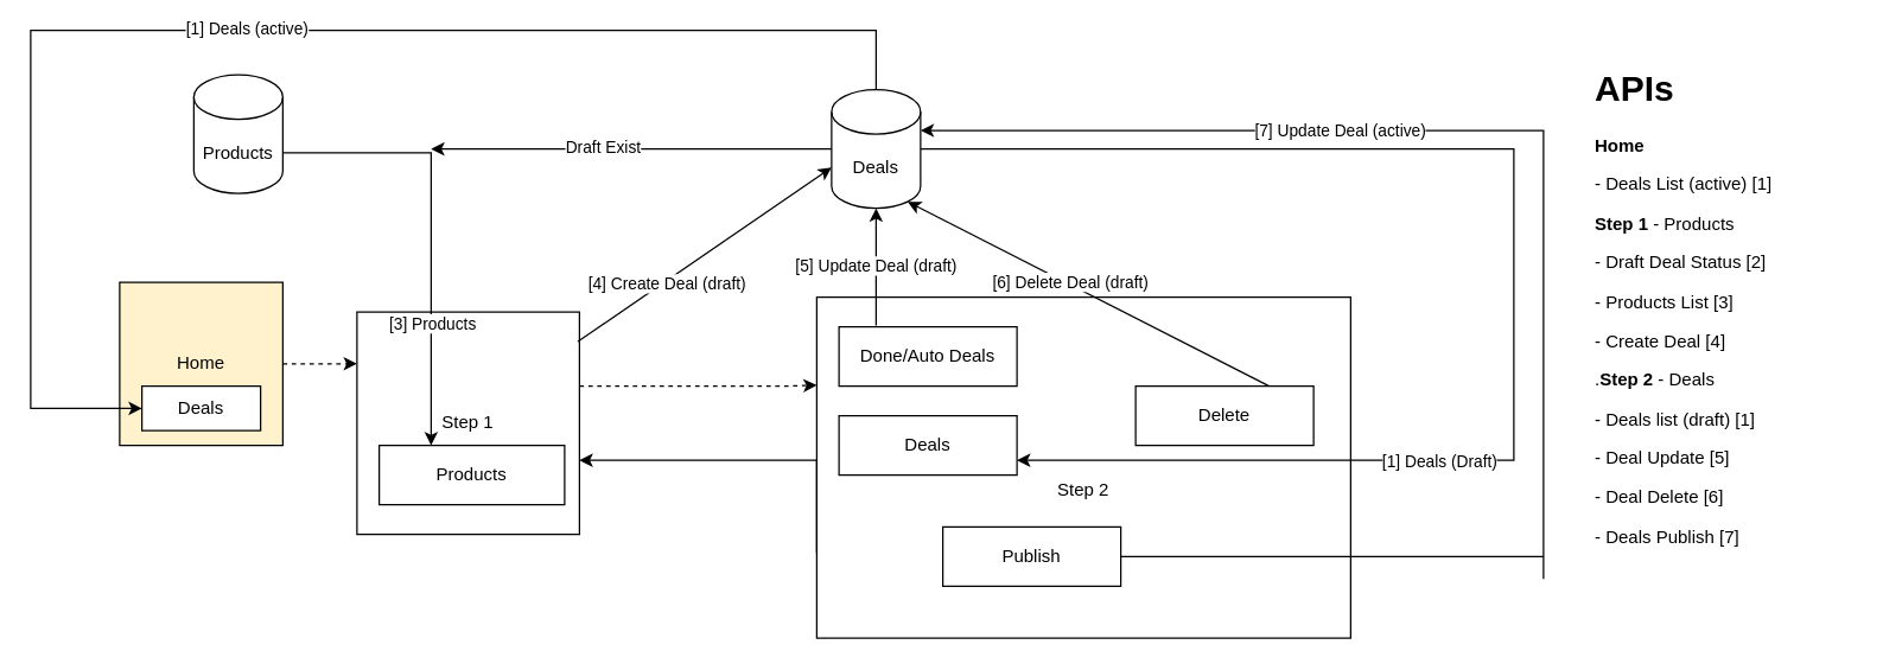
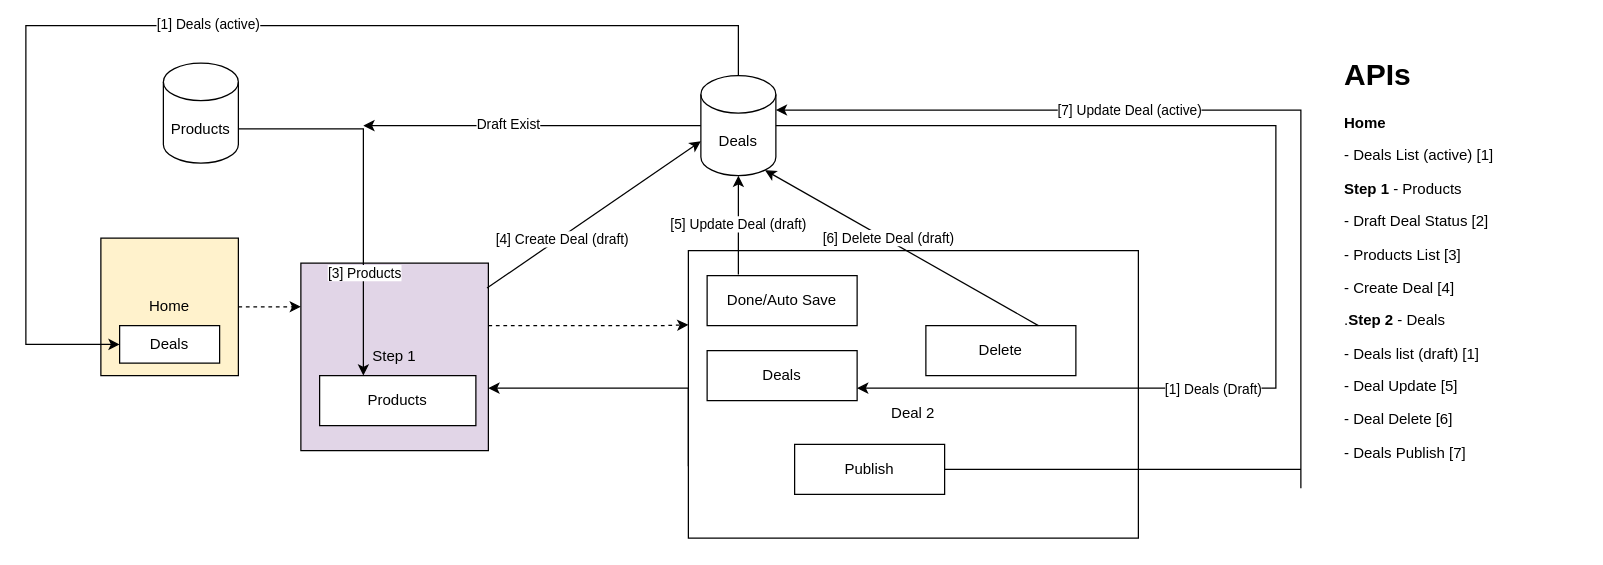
  <mxCell id="0" />
  <mxCell id="1" parent="0" />
  <mxCell id="2" value="Products" style="shape=cylinder3;whiteSpace=wrap;html=1;boundedLbl=1;backgroundOutline=1;size=15;" parent="1" vertex="1"><mxGeometry x="130" y="50" width="60" height="80" as="geometry" /></mxCell>
  <mxCell id="3" value="Deals" style="shape=cylinder3;whiteSpace=wrap;html=1;boundedLbl=1;backgroundOutline=1;size=15;" parent="1" vertex="1"><mxGeometry x="560" y="60" width="60" height="80" as="geometry" /></mxCell>
  <mxCell id="4" value="Home" style="whiteSpace=wrap;html=1;aspect=fixed;fillColor=#fff2cc;" parent="1" vertex="1"><mxGeometry x="80" y="190" width="110" height="110" as="geometry" /></mxCell>
  <mxCell id="5" value="" style="edgeStyle=orthogonalEdgeStyle;rounded=0;orthogonalLoop=1;jettySize=auto;html=1;entryX=0;entryY=0.5;entryDx=0;entryDy=0;exitX=0.5;exitY=0;exitDx=0;exitDy=0;exitPerimeter=0;" parent="1" source="3" target="7" edge="1"><mxGeometry relative="1" as="geometry"><mxPoint x="100" y="100" as="sourcePoint" /><mxPoint x="40" y="280" as="targetPoint" /><Array as="points"><mxPoint x="590" y="20" /><mxPoint x="20" y="20" /><mxPoint x="20" y="275" /></Array></mxGeometry></mxCell>
  <mxCell id="6" value="[1] Deals (active)" style="edgeLabel;html=1;align=center;verticalAlign=middle;resizable=0;points=[];" parent="5" vertex="1" connectable="0"><mxGeometry x="-0.01" y="-2" relative="1" as="geometry"><mxPoint as="offset" /></mxGeometry></mxCell>
  <mxCell id="7" value="Deals" style="rounded=0;whiteSpace=wrap;html=1;" parent="1" vertex="1"><mxGeometry x="95" y="260" width="80" height="30" as="geometry" /></mxCell>
- <mxCell id="8" value="Step 1" style="rounded=0;whiteSpace=wrap;html=1;" parent="1" vertex="1"><mxGeometry x="240" y="210" width="150" height="150" as="geometry" /></mxCell>
+ <mxCell id="8" value="Step 1" style="rounded=0;whiteSpace=wrap;html=1;fillColor=#e1d5e7;" parent="1" vertex="1"><mxGeometry x="240" y="210" width="150" height="150" as="geometry" /></mxCell>
  <mxCell id="9" value="Products" style="rounded=0;whiteSpace=wrap;html=1;" parent="1" vertex="1"><mxGeometry x="255" y="300" width="125" height="40" as="geometry" /></mxCell>
  <mxCell id="10" value="" style="edgeStyle=orthogonalEdgeStyle;rounded=0;orthogonalLoop=1;jettySize=auto;html=1;exitX=1;exitY=0;exitDx=0;exitDy=52.5;exitPerimeter=0;" parent="1" source="2" edge="1"><mxGeometry relative="1" as="geometry"><mxPoint x="600" y="70" as="sourcePoint" /><mxPoint x="290" y="300" as="targetPoint" /><Array as="points"><mxPoint x="290" y="103" /></Array></mxGeometry></mxCell>
  <mxCell id="11" value="[3] Products" style="edgeLabel;html=1;align=center;verticalAlign=middle;resizable=0;points=[];" parent="10" vertex="1" connectable="0"><mxGeometry x="0.447" relative="1" as="geometry"><mxPoint as="offset" /></mxGeometry></mxCell>
- <mxCell id="12" value="&lt;br&gt;&lt;br&gt;Step 2" style="rounded=0;whiteSpace=wrap;html=1;" parent="1" vertex="1"><mxGeometry x="550" y="200" width="360" height="230" as="geometry" /></mxCell>
+ <mxCell id="12" value="&lt;br&gt;&lt;br&gt;Deal 2" style="rounded=0;whiteSpace=wrap;html=1;" parent="1" vertex="1"><mxGeometry x="550" y="200" width="360" height="230" as="geometry" /></mxCell>
  <mxCell id="13" value="" style="edgeStyle=orthogonalEdgeStyle;rounded=0;orthogonalLoop=1;jettySize=auto;html=1;exitX=0;exitY=0.75;exitDx=0;exitDy=0;" parent="1" source="12" edge="1"><mxGeometry relative="1" as="geometry"><mxPoint x="540" y="310" as="sourcePoint" /><mxPoint x="390" y="310" as="targetPoint" /><Array as="points"><mxPoint x="550" y="310" /></Array></mxGeometry></mxCell>
  <mxCell id="14" value="" style="edgeStyle=orthogonalEdgeStyle;rounded=0;orthogonalLoop=1;jettySize=auto;html=1;entryX=0;entryY=0.258;entryDx=0;entryDy=0;entryPerimeter=0;dashed=1;" parent="1" source="8" target="12" edge="1"><mxGeometry relative="1" as="geometry"><mxPoint x="470" y="257.5" as="sourcePoint" /><mxPoint x="550" y="257" as="targetPoint" /><Array as="points"><mxPoint x="530" y="260" /><mxPoint x="540" y="259" /></Array></mxGeometry></mxCell>
  <mxCell id="15" value="[4] Create Deal (draft)" style="endArrow=classic;html=1;entryX=0;entryY=0;entryDx=0;entryDy=52.5;entryPerimeter=0;exitX=0.993;exitY=0.133;exitDx=0;exitDy=0;exitPerimeter=0;" parent="1" source="8" target="3" edge="1"><mxGeometry x="-0.304" y="-2" width="50" height="50" relative="1" as="geometry"><mxPoint x="450" y="260" as="sourcePoint" /><mxPoint x="420" y="240" as="targetPoint" /><Array as="points" /><mxPoint as="offset" /></mxGeometry></mxCell>
- <mxCell id="16" value="Done/Auto Deals" style="rounded=0;whiteSpace=wrap;html=1;" parent="1" vertex="1"><mxGeometry x="565" y="220" width="120" height="40" as="geometry" /></mxCell>
+ <mxCell id="16" value="Done/Auto Save" style="rounded=0;whiteSpace=wrap;html=1;" parent="1" vertex="1"><mxGeometry x="565" y="220" width="120" height="40" as="geometry" /></mxCell>
  <mxCell id="17" value="[5] Update Deal (draft)" style="endArrow=classic;html=1;entryX=0.5;entryY=1;entryDx=0;entryDy=0;entryPerimeter=0;" parent="1" target="3" edge="1"><mxGeometry width="50" height="50" relative="1" as="geometry"><mxPoint x="590" y="219" as="sourcePoint" /><mxPoint x="570" y="122.5" as="targetPoint" /><Array as="points" /></mxGeometry></mxCell>
  <mxCell id="18" value="Publish" style="rounded=0;whiteSpace=wrap;html=1;" parent="1" vertex="1"><mxGeometry x="635" y="355" width="120" height="40" as="geometry" /></mxCell>
  <mxCell id="19" value="" style="edgeStyle=orthogonalEdgeStyle;rounded=0;orthogonalLoop=1;jettySize=auto;html=1;exitX=1;exitY=0.5;exitDx=0;exitDy=0;entryX=1;entryY=0;entryDx=0;entryDy=27.5;entryPerimeter=0;" parent="1" source="18" target="3" edge="1"><mxGeometry relative="1" as="geometry"><mxPoint x="1020" y="110" as="sourcePoint" /><mxPoint x="750" y="310" as="targetPoint" /><Array as="points"><mxPoint x="1040" y="390" /><mxPoint x="1040" y="88" /><mxPoint x="650" y="88" /></Array></mxGeometry></mxCell>
  <mxCell id="20" value="[7] Update Deal (active)" style="edgeLabel;html=1;align=center;verticalAlign=middle;resizable=0;points=[];" parent="19" vertex="1" connectable="0"><mxGeometry x="0.447" relative="1" as="geometry"><mxPoint as="offset" /></mxGeometry></mxCell>
  <mxCell id="21" value="" style="endArrow=classic;html=1;exitX=1;exitY=0.5;exitDx=0;exitDy=0;entryX=0;entryY=0.233;entryDx=0;entryDy=0;entryPerimeter=0;dashed=1;" parent="1" source="4" target="8" edge="1"><mxGeometry width="50" height="50" relative="1" as="geometry"><mxPoint x="460" y="260" as="sourcePoint" /><mxPoint x="510" y="210" as="targetPoint" /></mxGeometry></mxCell>
  <mxCell id="22" value="Deals" style="rounded=0;whiteSpace=wrap;html=1;" parent="1" vertex="1"><mxGeometry x="565" y="280" width="120" height="40" as="geometry" /></mxCell>
  <mxCell id="23" value="" style="edgeStyle=orthogonalEdgeStyle;rounded=0;orthogonalLoop=1;jettySize=auto;html=1;exitX=1;exitY=0.5;exitDx=0;exitDy=0;exitPerimeter=0;entryX=1;entryY=0.75;entryDx=0;entryDy=0;" parent="1" source="3" target="22" edge="1"><mxGeometry relative="1" as="geometry"><mxPoint x="770" y="160" as="sourcePoint" /><mxPoint x="900" y="260" as="targetPoint" /><Array as="points"><mxPoint x="1020" y="100" /><mxPoint x="1020" y="310" /></Array></mxGeometry></mxCell>
  <mxCell id="24" value="[1] Deals (Draft)" style="edgeLabel;html=1;align=center;verticalAlign=middle;resizable=0;points=[];" parent="23" vertex="1" connectable="0"><mxGeometry x="0.447" relative="1" as="geometry"><mxPoint x="23" as="offset" /></mxGeometry></mxCell>
- <mxCell id="25" value="Delete" style="rounded=0;whiteSpace=wrap;html=1;" parent="1" vertex="1"><mxGeometry x="765" y="260" width="120" height="40" as="geometry" /></mxCell>
+ <mxCell id="25" value="Delete" style="rounded=0;whiteSpace=wrap;html=1;" parent="1" vertex="1"><mxGeometry x="740" y="260" width="120" height="40" as="geometry" /></mxCell>
  <mxCell id="26" value="[6] Delete Deal (draft)" style="endArrow=classic;html=1;entryX=0.855;entryY=1;entryDx=0;entryDy=-4.35;entryPerimeter=0;exitX=0.75;exitY=0;exitDx=0;exitDy=0;" parent="1" source="25" target="3" edge="1"><mxGeometry x="0.104" y="-2" width="50" height="50" relative="1" as="geometry"><mxPoint x="790" y="180" as="sourcePoint" /><mxPoint x="630" y="122.5" as="targetPoint" /><Array as="points" /><mxPoint as="offset" /></mxGeometry></mxCell>
  <mxCell id="27" value="" style="endArrow=classic;html=1;exitX=0;exitY=0.5;exitDx=0;exitDy=0;exitPerimeter=0;" parent="1" source="3" edge="1"><mxGeometry width="50" height="50" relative="1" as="geometry"><mxPoint x="550" y="140" as="sourcePoint" /><mxPoint x="290" y="100" as="targetPoint" /></mxGeometry></mxCell>
  <mxCell id="28" value="Draft Exist" style="edgeLabel;html=1;align=center;verticalAlign=middle;resizable=0;points=[];" parent="27" vertex="1" connectable="0"><mxGeometry x="0.148" y="-2" relative="1" as="geometry"><mxPoint as="offset" /></mxGeometry></mxCell>
  <mxCell id="29" value="&lt;h1&gt;APIs&lt;/h1&gt;&lt;p&gt;&lt;b&gt;Home&lt;/b&gt;&lt;/p&gt;&lt;p&gt;- Deals List (active) [1]&lt;/p&gt;&lt;p&gt;&lt;b&gt;Step 1 &lt;/b&gt;- Products&lt;/p&gt;&lt;p&gt;- Draft Deal Status [2]&lt;/p&gt;&lt;p&gt;&lt;span&gt;- Products List [3]&lt;/span&gt;&lt;/p&gt;&lt;p&gt;&lt;span&gt;- Create Deal [4]&lt;/span&gt;&lt;/p&gt;&lt;p&gt;.&lt;b&gt;Step 2&lt;/b&gt; - Deals&lt;/p&gt;&lt;p&gt;&lt;span&gt;- Deals list (draft) [1]&lt;/span&gt;&lt;/p&gt;&lt;p&gt;&lt;span&gt;- Deal Update [5]&lt;/span&gt;&lt;/p&gt;&lt;p&gt;&lt;span&gt;- Deal Delete [6]&lt;/span&gt;&lt;/p&gt;&lt;p&gt;&lt;span&gt;- Deals Publish [7]&lt;/span&gt;&lt;/p&gt;" style="text;html=1;strokeColor=none;fillColor=none;spacing=5;spacingTop=-20;whiteSpace=wrap;overflow=hidden;rounded=0;" parent="1" vertex="1"><mxGeometry x="1070" y="40" width="190" height="330" as="geometry" /></mxCell>
